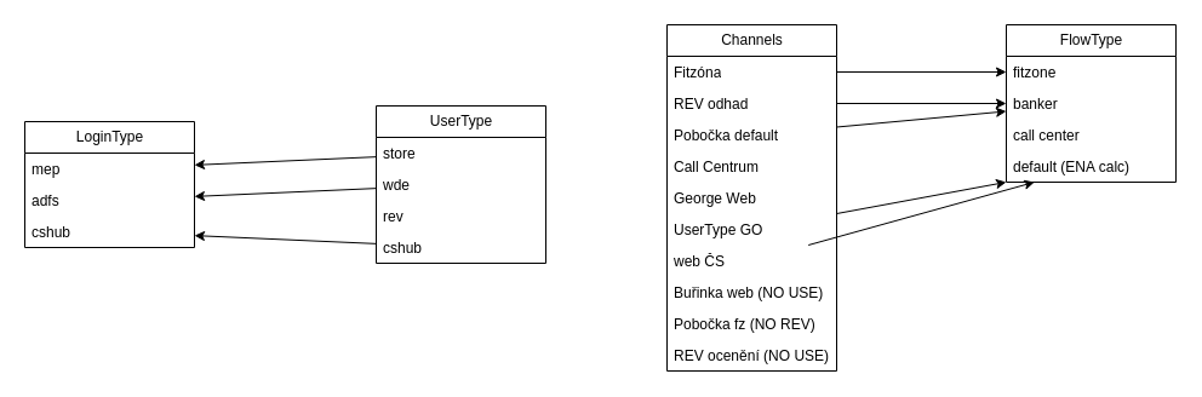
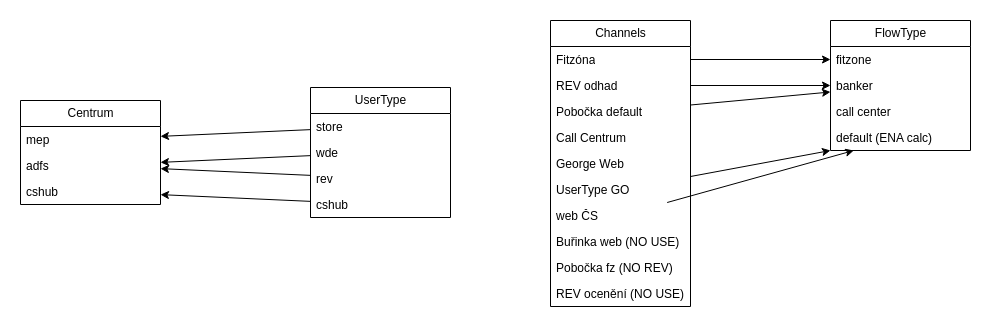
  <mxCell id="0" />
  <mxCell id="1" parent="0" />
  <mxCell id="2" value="UserType" style="swimlane;fontStyle=0;childLayout=stackLayout;horizontal=1;startSize=26;fillColor=none;horizontalStack=0;resizeParent=1;resizeParentMax=0;resizeLast=0;collapsible=1;marginBottom=0;html=1;" vertex="1" parent="1"><mxGeometry x="310" y="87" width="140" height="130" as="geometry"><mxRectangle x="80" y="380" width="90" height="30" as="alternateBounds" /></mxGeometry></mxCell>
  <mxCell id="3" value="store" style="text;strokeColor=none;fillColor=none;align=left;verticalAlign=top;spacingLeft=4;spacingRight=4;overflow=hidden;rotatable=0;points=[[0,0.5],[1,0.5]];portConstraint=eastwest;whiteSpace=wrap;html=1;" vertex="1" parent="2"><mxGeometry y="26" width="140" height="26" as="geometry" /></mxCell>
  <mxCell id="4" value="wde" style="text;strokeColor=none;fillColor=none;align=left;verticalAlign=top;spacingLeft=4;spacingRight=4;overflow=hidden;rotatable=0;points=[[0,0.5],[1,0.5]];portConstraint=eastwest;whiteSpace=wrap;html=1;" vertex="1" parent="2"><mxGeometry y="52" width="140" height="26" as="geometry" /></mxCell>
  <mxCell id="5" value="rev" style="text;strokeColor=none;fillColor=none;align=left;verticalAlign=top;spacingLeft=4;spacingRight=4;overflow=hidden;rotatable=0;points=[[0,0.5],[1,0.5]];portConstraint=eastwest;whiteSpace=wrap;html=1;" vertex="1" parent="2"><mxGeometry y="78" width="140" height="26" as="geometry" /></mxCell>
  <mxCell id="6" value="cshub" style="text;strokeColor=none;fillColor=none;align=left;verticalAlign=top;spacingLeft=4;spacingRight=4;overflow=hidden;rotatable=0;points=[[0,0.5],[1,0.5]];portConstraint=eastwest;whiteSpace=wrap;html=1;" vertex="1" parent="2"><mxGeometry y="104" width="140" height="26" as="geometry" /></mxCell>
- <mxCell id="7" value="LoginType" style="swimlane;fontStyle=0;childLayout=stackLayout;horizontal=1;startSize=26;fillColor=none;horizontalStack=0;resizeParent=1;resizeParentMax=0;resizeLast=0;collapsible=1;marginBottom=0;html=1;" vertex="1" parent="1"><mxGeometry x="20" y="100" width="140" height="104" as="geometry" /></mxCell>
+ <mxCell id="7" value="Centrum" style="swimlane;fontStyle=0;childLayout=stackLayout;horizontal=1;startSize=26;fillColor=none;horizontalStack=0;resizeParent=1;resizeParentMax=0;resizeLast=0;collapsible=1;marginBottom=0;html=1;" vertex="1" parent="1"><mxGeometry x="20" y="100" width="140" height="104" as="geometry" /></mxCell>
  <mxCell id="8" value="mep" style="text;strokeColor=none;fillColor=none;align=left;verticalAlign=top;spacingLeft=4;spacingRight=4;overflow=hidden;rotatable=0;points=[[0,0.5],[1,0.5]];portConstraint=eastwest;whiteSpace=wrap;html=1;" vertex="1" parent="7"><mxGeometry y="26" width="140" height="26" as="geometry" /></mxCell>
  <mxCell id="9" value="adfs" style="text;strokeColor=none;fillColor=none;align=left;verticalAlign=top;spacingLeft=4;spacingRight=4;overflow=hidden;rotatable=0;points=[[0,0.5],[1,0.5]];portConstraint=eastwest;whiteSpace=wrap;html=1;" vertex="1" parent="7"><mxGeometry y="52" width="140" height="26" as="geometry" /></mxCell>
  <mxCell id="10" value="cshub" style="text;strokeColor=none;fillColor=none;align=left;verticalAlign=top;spacingLeft=4;spacingRight=4;overflow=hidden;rotatable=0;points=[[0,0.5],[1,0.5]];portConstraint=eastwest;whiteSpace=wrap;html=1;" vertex="1" parent="7"><mxGeometry y="78" width="140" height="26" as="geometry" /></mxCell>
  <mxCell id="11" value="Channels" style="swimlane;fontStyle=0;childLayout=stackLayout;horizontal=1;startSize=26;fillColor=none;horizontalStack=0;resizeParent=1;resizeParentMax=0;resizeLast=0;collapsible=1;marginBottom=0;html=1;" vertex="1" parent="1"><mxGeometry x="550" y="20" width="140" height="286" as="geometry" /></mxCell>
  <mxCell id="12" value="Fitzóna" style="text;strokeColor=none;fillColor=none;align=left;verticalAlign=top;spacingLeft=4;spacingRight=4;overflow=hidden;rotatable=0;points=[[0,0.5],[1,0.5]];portConstraint=eastwest;whiteSpace=wrap;html=1;" vertex="1" parent="11"><mxGeometry y="26" width="140" height="26" as="geometry" /></mxCell>
  <mxCell id="13" value="REV odhad" style="text;strokeColor=none;fillColor=none;align=left;verticalAlign=top;spacingLeft=4;spacingRight=4;overflow=hidden;rotatable=0;points=[[0,0.5],[1,0.5]];portConstraint=eastwest;whiteSpace=wrap;html=1;" vertex="1" parent="11"><mxGeometry y="52" width="140" height="26" as="geometry" /></mxCell>
  <mxCell id="14" value="Pobočka default" style="text;strokeColor=none;fillColor=none;align=left;verticalAlign=top;spacingLeft=4;spacingRight=4;overflow=hidden;rotatable=0;points=[[0,0.5],[1,0.5]];portConstraint=eastwest;whiteSpace=wrap;html=1;" vertex="1" parent="11"><mxGeometry y="78" width="140" height="26" as="geometry" /></mxCell>
  <mxCell id="15" value="Call Centrum" style="text;strokeColor=none;fillColor=none;align=left;verticalAlign=top;spacingLeft=4;spacingRight=4;overflow=hidden;rotatable=0;points=[[0,0.5],[1,0.5]];portConstraint=eastwest;whiteSpace=wrap;html=1;" vertex="1" parent="11"><mxGeometry y="104" width="140" height="26" as="geometry" /></mxCell>
  <mxCell id="16" value="George Web" style="text;strokeColor=none;fillColor=none;align=left;verticalAlign=top;spacingLeft=4;spacingRight=4;overflow=hidden;rotatable=0;points=[[0,0.5],[1,0.5]];portConstraint=eastwest;whiteSpace=wrap;html=1;" vertex="1" parent="11"><mxGeometry y="130" width="140" height="26" as="geometry" /></mxCell>
  <mxCell id="17" value="UserType GO" style="text;strokeColor=none;fillColor=none;align=left;verticalAlign=top;spacingLeft=4;spacingRight=4;overflow=hidden;rotatable=0;points=[[0,0.5],[1,0.5]];portConstraint=eastwest;whiteSpace=wrap;html=1;" vertex="1" parent="11"><mxGeometry y="156" width="140" height="26" as="geometry" /></mxCell>
  <mxCell id="18" value="web ČS" style="text;strokeColor=none;fillColor=none;align=left;verticalAlign=top;spacingLeft=4;spacingRight=4;overflow=hidden;rotatable=0;points=[[0,0.5],[1,0.5]];portConstraint=eastwest;whiteSpace=wrap;html=1;" vertex="1" parent="11"><mxGeometry y="182" width="140" height="26" as="geometry" /></mxCell>
  <mxCell id="19" value="Buřinka web (NO USE)" style="text;strokeColor=none;fillColor=none;align=left;verticalAlign=top;spacingLeft=4;spacingRight=4;overflow=hidden;rotatable=0;points=[[0,0.5],[1,0.5]];portConstraint=eastwest;whiteSpace=wrap;html=1;" vertex="1" parent="11"><mxGeometry y="208" width="140" height="26" as="geometry" /></mxCell>
  <mxCell id="20" value="Pobočka fz (NO REV)" style="text;strokeColor=none;fillColor=none;align=left;verticalAlign=top;spacingLeft=4;spacingRight=4;overflow=hidden;rotatable=0;points=[[0,0.5],[1,0.5]];portConstraint=eastwest;whiteSpace=wrap;html=1;" vertex="1" parent="11"><mxGeometry y="234" width="140" height="26" as="geometry" /></mxCell>
  <mxCell id="21" value="REV ocenění (NO USE)" style="text;strokeColor=none;fillColor=none;align=left;verticalAlign=top;spacingLeft=4;spacingRight=4;overflow=hidden;rotatable=0;points=[[0,0.5],[1,0.5]];portConstraint=eastwest;whiteSpace=wrap;html=1;" vertex="1" parent="11"><mxGeometry y="260" width="140" height="26" as="geometry" /></mxCell>
  <mxCell id="22" value="FlowType" style="swimlane;fontStyle=0;childLayout=stackLayout;horizontal=1;startSize=26;fillColor=none;horizontalStack=0;resizeParent=1;resizeParentMax=0;resizeLast=0;collapsible=1;marginBottom=0;html=1;" vertex="1" parent="1"><mxGeometry x="830" y="20" width="140" height="130" as="geometry" /></mxCell>
  <mxCell id="23" value="fitzone" style="text;strokeColor=none;fillColor=none;align=left;verticalAlign=top;spacingLeft=4;spacingRight=4;overflow=hidden;rotatable=0;points=[[0,0.5],[1,0.5]];portConstraint=eastwest;whiteSpace=wrap;html=1;" vertex="1" parent="22"><mxGeometry y="26" width="140" height="26" as="geometry" /></mxCell>
  <mxCell id="24" value="banker" style="text;strokeColor=none;fillColor=none;align=left;verticalAlign=top;spacingLeft=4;spacingRight=4;overflow=hidden;rotatable=0;points=[[0,0.5],[1,0.5]];portConstraint=eastwest;whiteSpace=wrap;html=1;" vertex="1" parent="22"><mxGeometry y="52" width="140" height="26" as="geometry" /></mxCell>
  <mxCell id="25" value="call center" style="text;strokeColor=none;fillColor=none;align=left;verticalAlign=top;spacingLeft=4;spacingRight=4;overflow=hidden;rotatable=0;points=[[0,0.5],[1,0.5]];portConstraint=eastwest;whiteSpace=wrap;html=1;" vertex="1" parent="22"><mxGeometry y="78" width="140" height="26" as="geometry" /></mxCell>
  <mxCell id="26" value="default (ENA calc)" style="text;strokeColor=none;fillColor=none;align=left;verticalAlign=top;spacingLeft=4;spacingRight=4;overflow=hidden;rotatable=0;points=[[0,0.5],[1,0.5]];portConstraint=eastwest;whiteSpace=wrap;html=1;" vertex="1" parent="22"><mxGeometry y="104" width="140" height="26" as="geometry" /></mxCell>
  <mxCell id="27" value="" style="endArrow=classic;html=1;rounded=0;entryX=0;entryY=0.5;entryDx=0;entryDy=0;" edge="1" parent="1" source="12" target="23"><mxGeometry width="50" height="50" relative="1" as="geometry"><mxPoint x="560" y="-10" as="sourcePoint" /><mxPoint x="740" y="-90" as="targetPoint" /></mxGeometry></mxCell>
  <mxCell id="28" value="" style="endArrow=classic;html=1;rounded=0;" edge="1" parent="1" source="3" target="8"><mxGeometry width="50" height="50" relative="1" as="geometry"><mxPoint x="560" y="-10" as="sourcePoint" /><mxPoint x="610" y="-60" as="targetPoint" /></mxGeometry></mxCell>
  <mxCell id="29" value="" style="endArrow=classic;html=1;rounded=0;" edge="1" parent="1" source="17" target="26"><mxGeometry width="50" height="50" relative="1" as="geometry"><mxPoint x="560" y="30" as="sourcePoint" /><mxPoint x="890" y="100" as="targetPoint" /></mxGeometry></mxCell>
  <mxCell id="30" value="" style="endArrow=classic;html=1;rounded=0;" edge="1" parent="1" source="14" target="24"><mxGeometry width="50" height="50" relative="1" as="geometry"><mxPoint x="560" y="30" as="sourcePoint" /><mxPoint x="610" y="-20" as="targetPoint" /></mxGeometry></mxCell>
  <mxCell id="31" value="" style="endArrow=classic;html=1;rounded=0;" edge="1" parent="1" source="13" target="24"><mxGeometry width="50" height="50" relative="1" as="geometry"><mxPoint x="560" y="30" as="sourcePoint" /><mxPoint x="610" y="-20" as="targetPoint" /></mxGeometry></mxCell>
  <mxCell id="32" value="" style="endArrow=classic;html=1;rounded=0;" edge="1" parent="1" source="18" target="26"><mxGeometry width="50" height="50" relative="1" as="geometry"><mxPoint x="760" y="200" as="sourcePoint" /><mxPoint x="880" y="230" as="targetPoint" /></mxGeometry></mxCell>
  <mxCell id="33" value="" style="endArrow=classic;html=1;rounded=0;" edge="1" parent="1" source="6" target="10"><mxGeometry width="50" height="50" relative="1" as="geometry"><mxPoint x="560" y="30" as="sourcePoint" /><mxPoint x="610" y="-20" as="targetPoint" /></mxGeometry></mxCell>
  <mxCell id="34" value="" style="endArrow=classic;html=1;rounded=0;" edge="1" parent="1" source="4" target="9"><mxGeometry width="50" height="50" relative="1" as="geometry"><mxPoint x="560" y="30" as="sourcePoint" /><mxPoint x="610" y="-20" as="targetPoint" /></mxGeometry></mxCell>
+ <mxCell id="35" value="" style="endArrow=classic;html=1;rounded=0;" edge="1" parent="1" source="5" target="9"><mxGeometry width="50" height="50" relative="1" as="geometry"><mxPoint x="560" y="30" as="sourcePoint" /><mxPoint x="610" y="-20" as="targetPoint" /></mxGeometry></mxCell>
